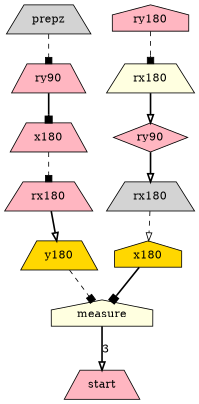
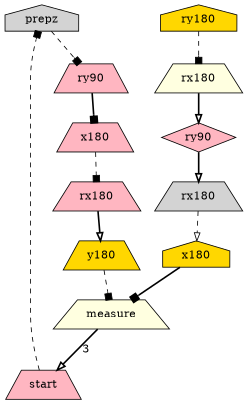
  digraph {
    node [fillcolor=lightpink shape=trapezium style=filled]
    edge [arrowhead=box style=dashed]
-   n1 [fillcolor=lightgrey label=prepz]
+   n1 [fillcolor=lightgrey label=prepz shape=house]
    start
    n3 [label=ry90]
    n4 [label=x180]
    n5 [label=rx180]
    n6 [fillcolor=gold label=y180]
-   n7 [fillcolor=lightyellow label=measure shape=house]
-   n8 [label=ry180 shape=house]
+   n7 [fillcolor=lightyellow label=measure]
+   n8 [fillcolor=gold label=ry180 shape=house]
    n9 [fillcolor=lightyellow label=rx180]
    n10 [label=ry90 shape=diamond]
    n11 [fillcolor=lightgrey label=rx180]
    n12 [fillcolor=gold label=x180 shape=house]
    n1 -> n3
+   start -> n1
    n3 -> n4 [style=bold]
    n4 -> n5
    n5 -> n6 [arrowhead=onormal style=bold]
    n6 -> n7
    n7 -> start [arrowhead=onormal label=3 style=bold]
    n8 -> n9
    n9 -> n10 [arrowhead=onormal style=bold]
    n10 -> n11 [arrowhead=onormal style=bold]
    n11 -> n12 [arrowhead=onormal]
    n12 -> n7 [style=bold]
  }
